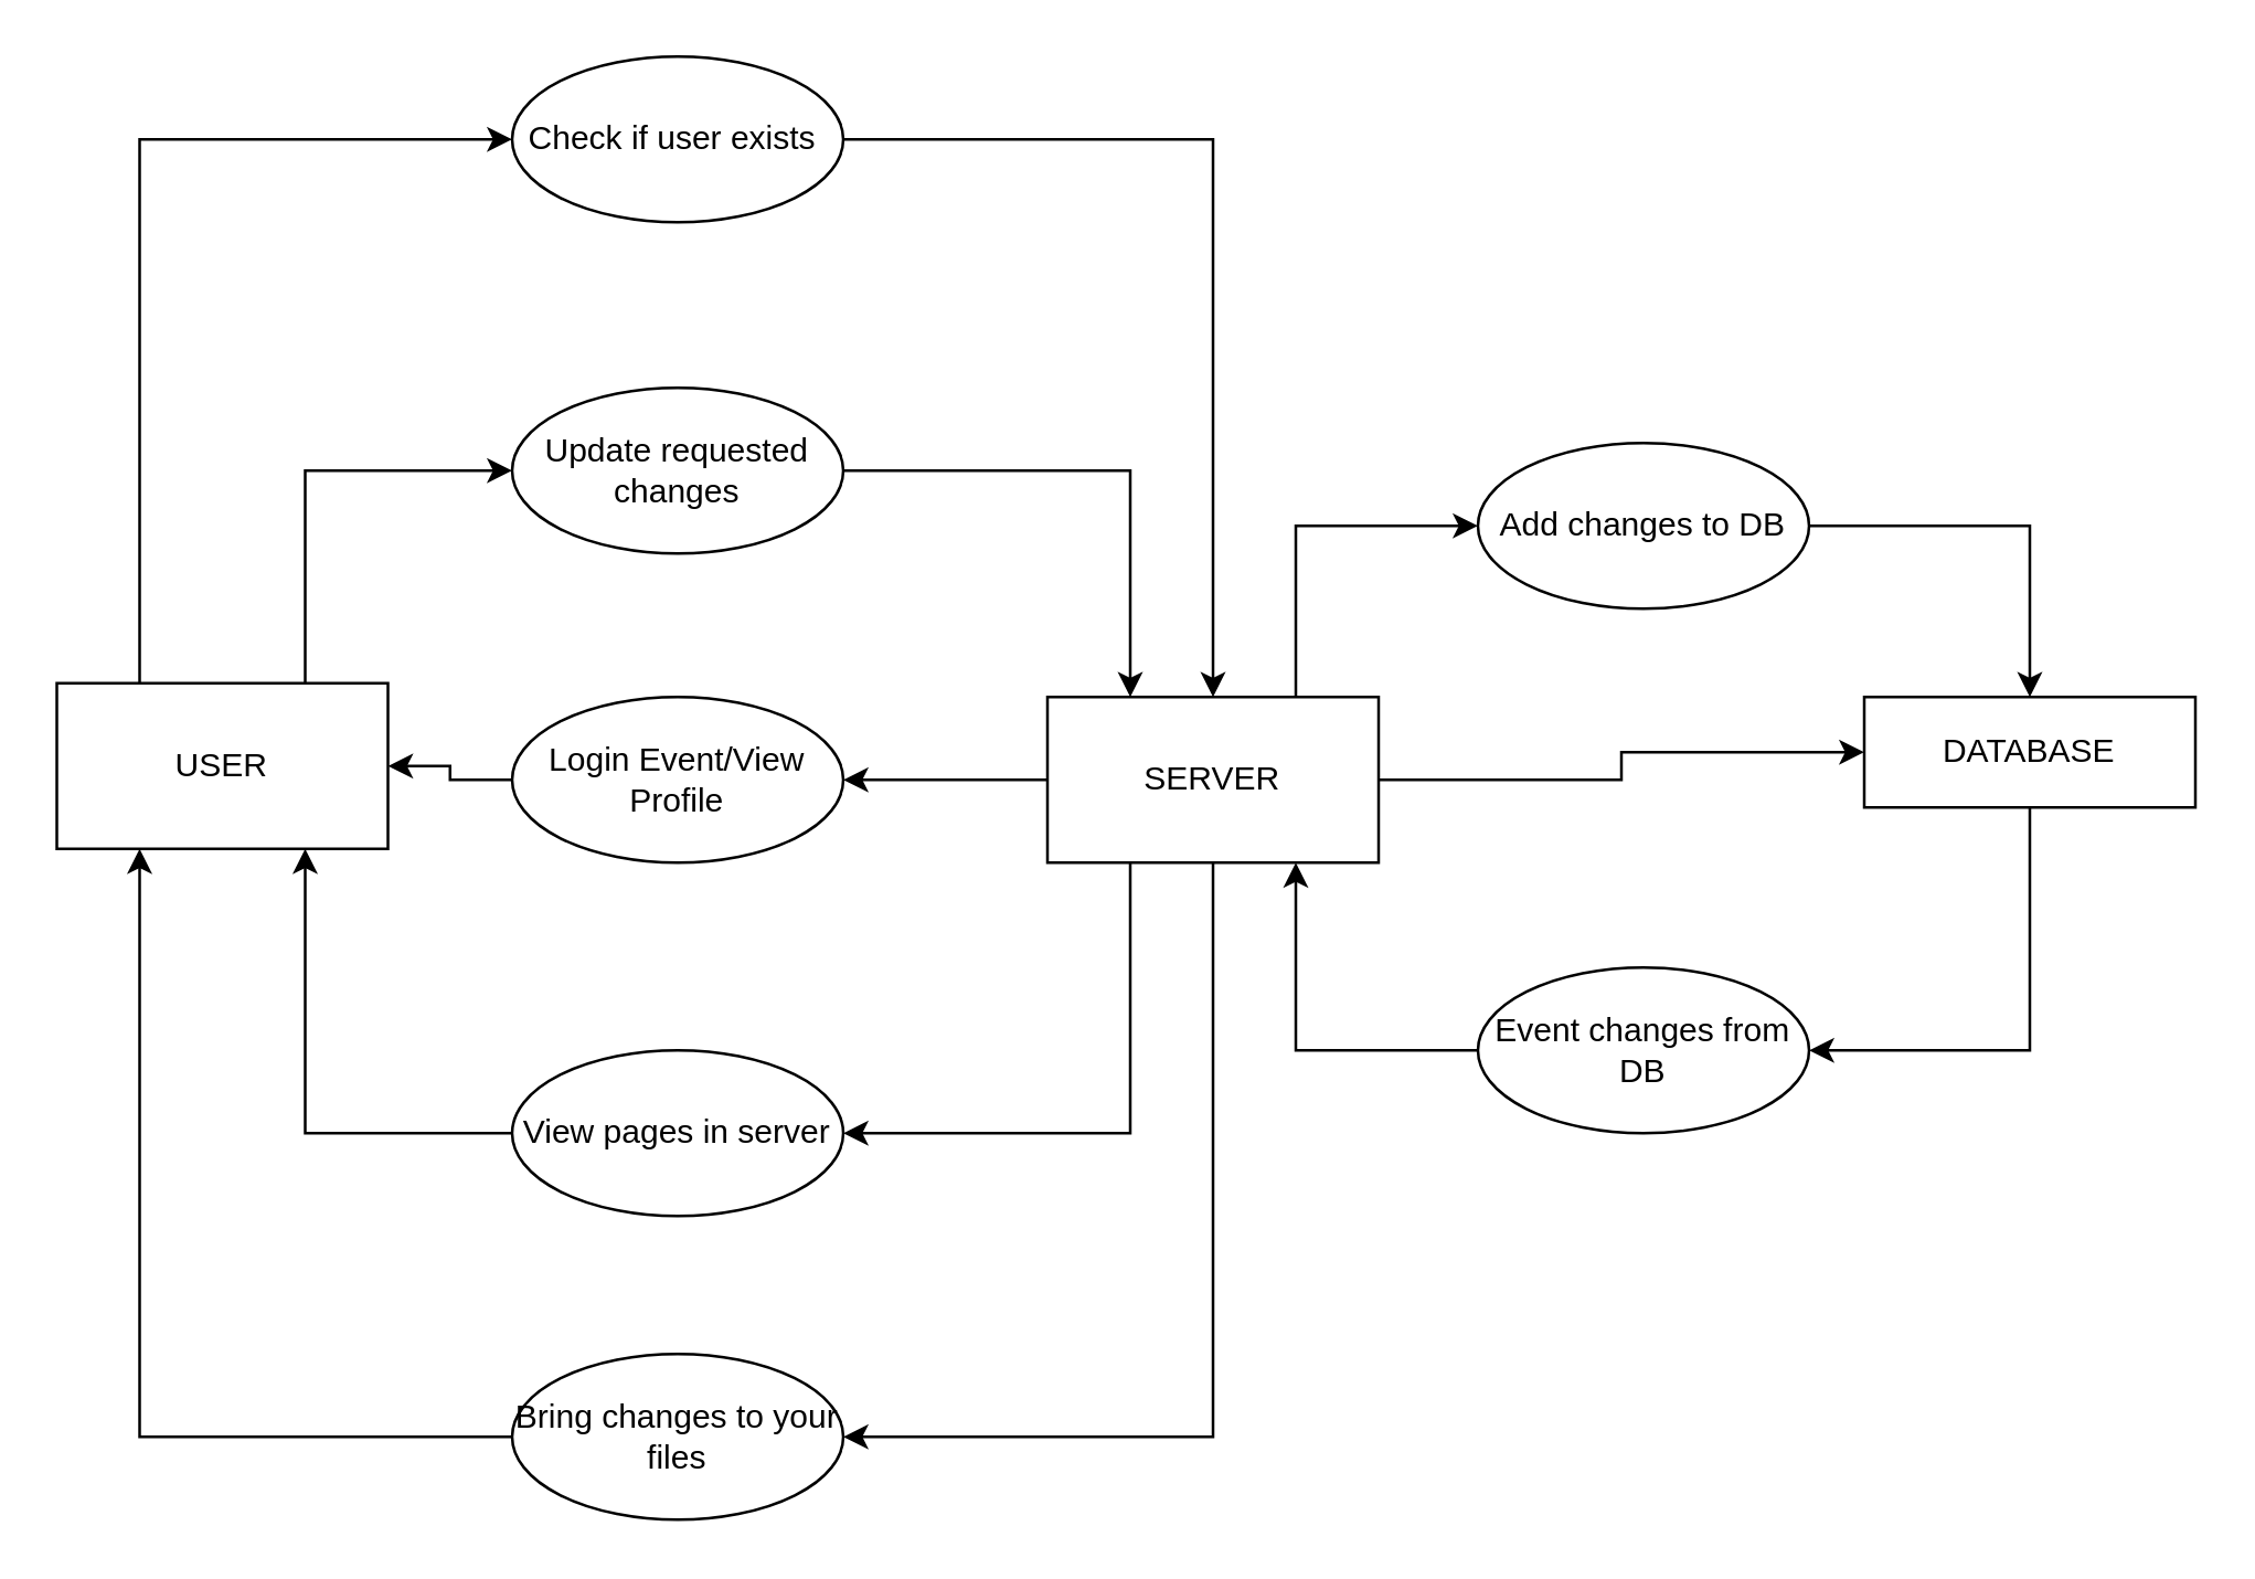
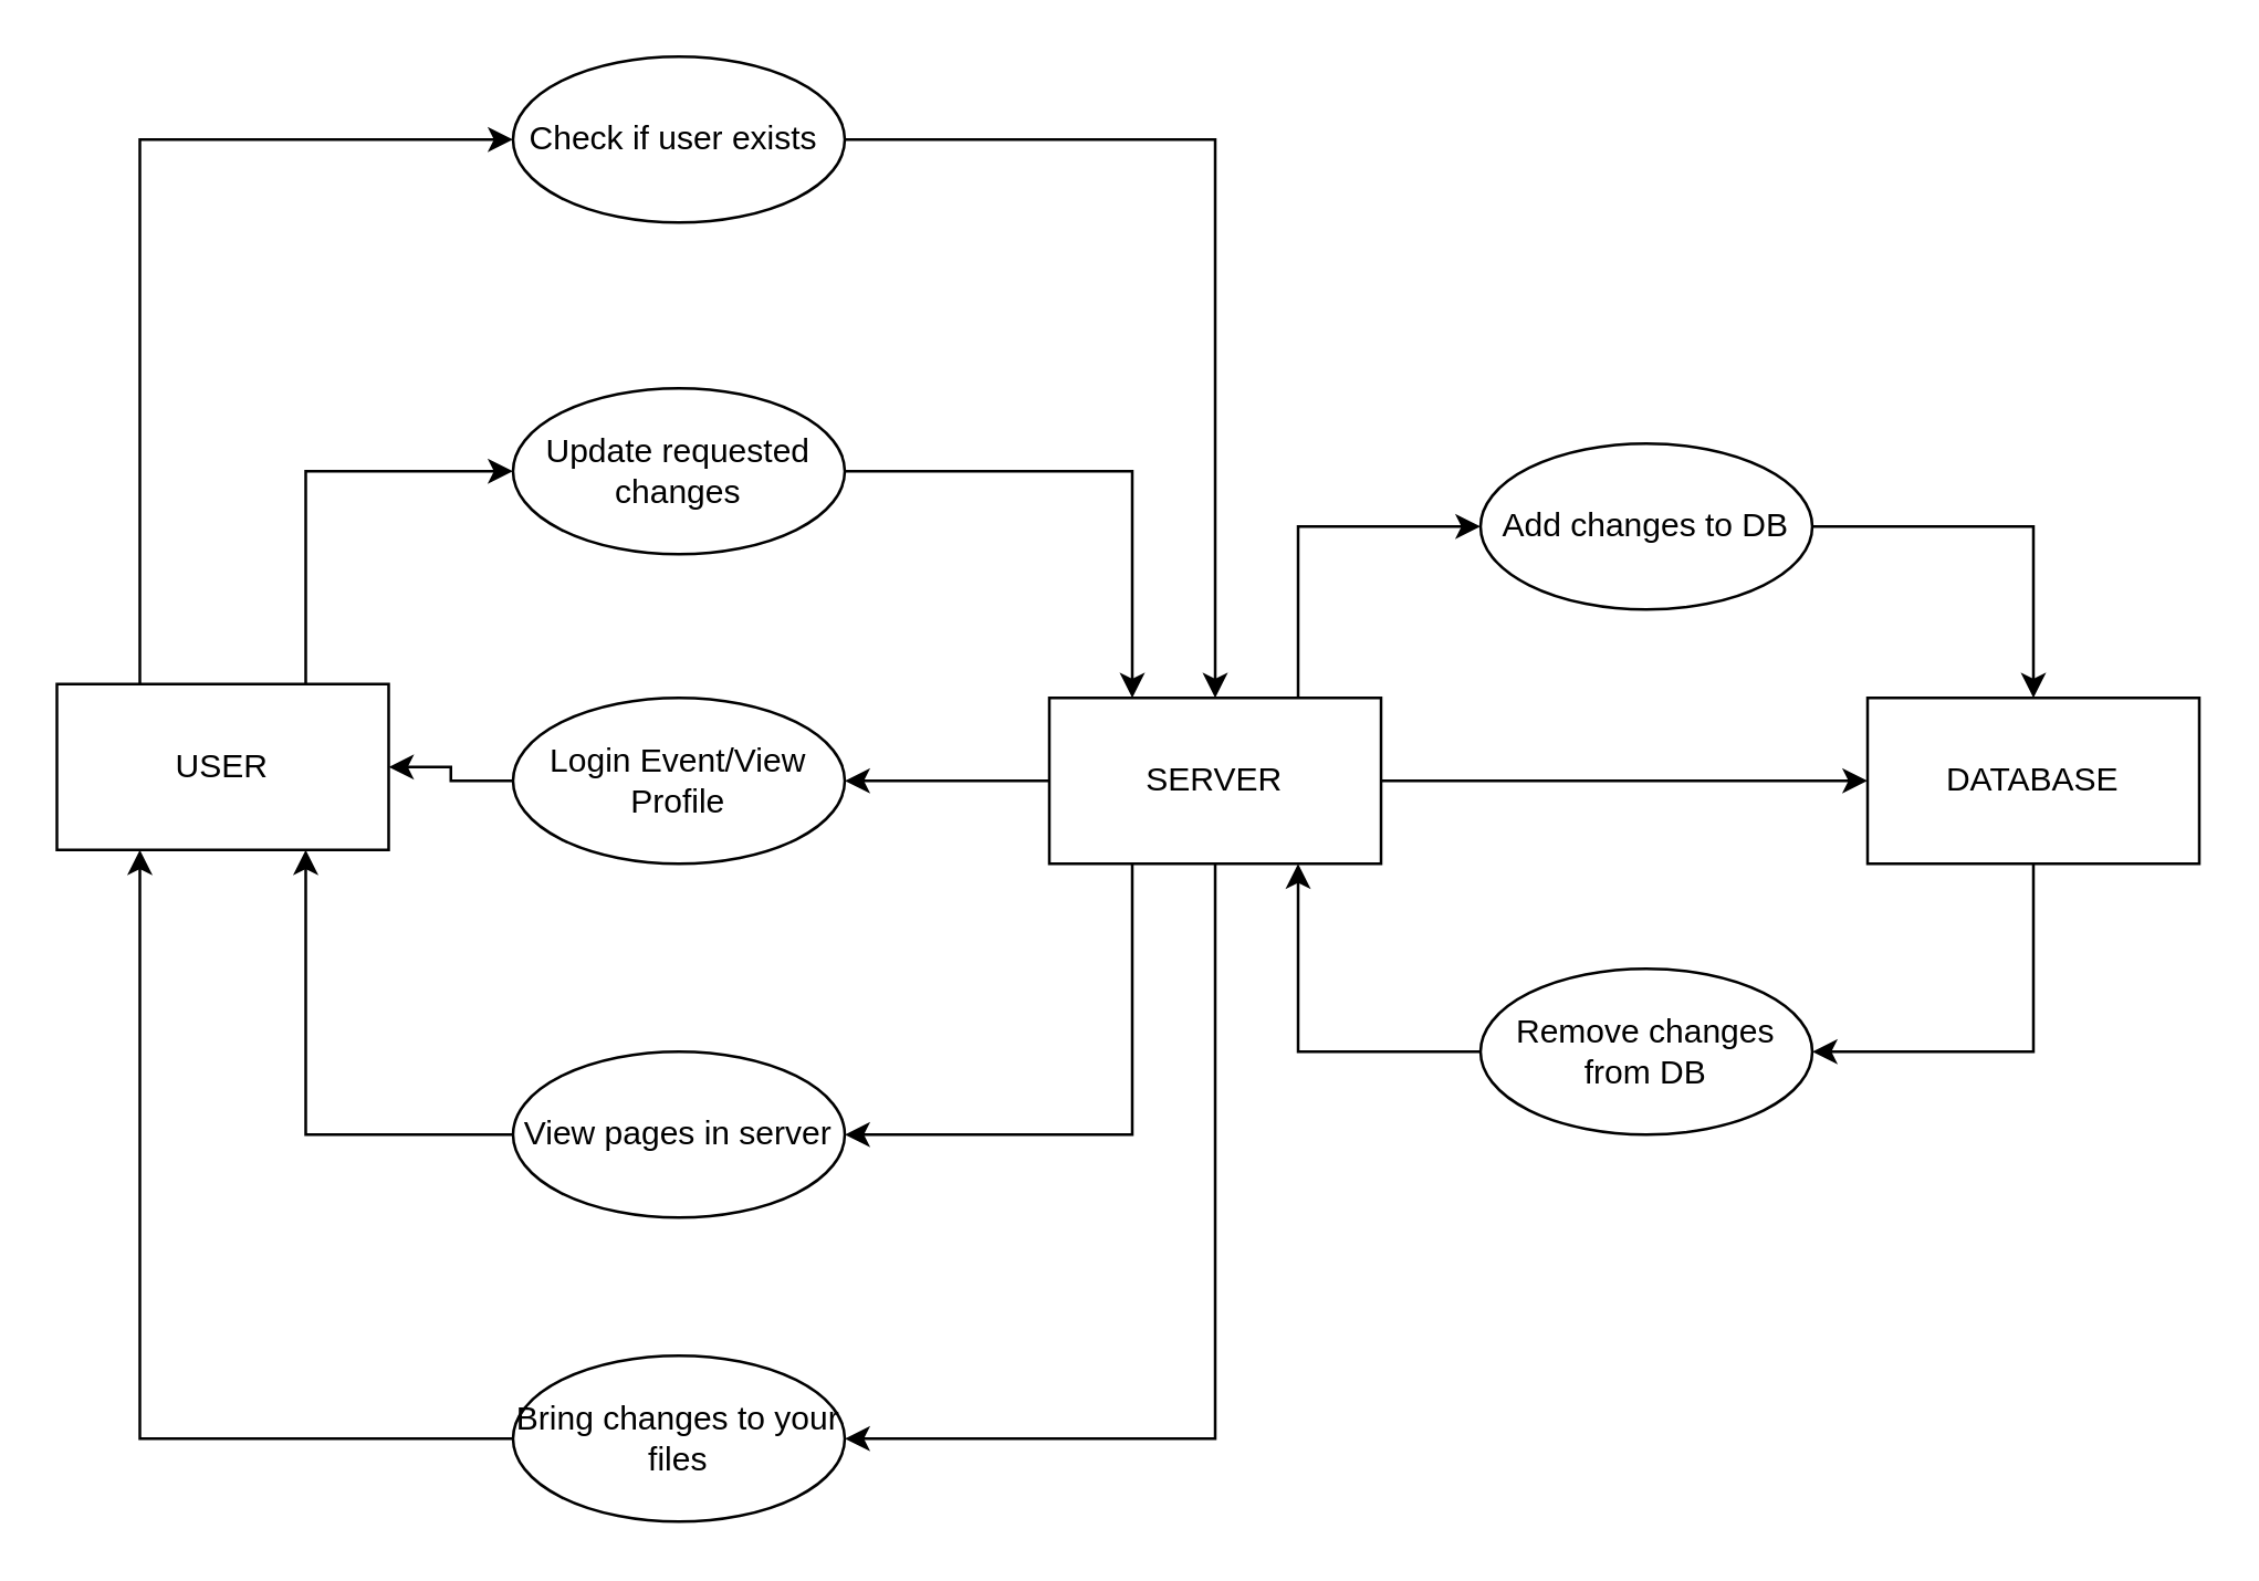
  <mxCell id="0" />
  <mxCell id="1" parent="0" />
  <mxCell id="2" style="edgeStyle=orthogonalEdgeStyle;rounded=0;orthogonalLoop=1;jettySize=auto;html=1;exitX=0.25;exitY=0;exitDx=0;exitDy=0;entryX=0;entryY=0.5;entryDx=0;entryDy=0;" edge="1" parent="1" source="4" target="8"><mxGeometry relative="1" as="geometry" /></mxCell>
  <mxCell id="3" style="edgeStyle=orthogonalEdgeStyle;rounded=0;orthogonalLoop=1;jettySize=auto;html=1;exitX=0.75;exitY=0;exitDx=0;exitDy=0;entryX=0;entryY=0.5;entryDx=0;entryDy=0;" edge="1" parent="1" source="4" target="16"><mxGeometry relative="1" as="geometry" /></mxCell>
  <mxCell id="4" value="USER" style="rounded=0;whiteSpace=wrap;html=1;" vertex="1" parent="1"><mxGeometry x="20" y="247" width="120" height="60" as="geometry" /></mxCell>
  <mxCell id="5" style="edgeStyle=orthogonalEdgeStyle;rounded=0;orthogonalLoop=1;jettySize=auto;html=1;exitX=0.5;exitY=1;exitDx=0;exitDy=0;entryX=1;entryY=0.5;entryDx=0;entryDy=0;" edge="1" parent="1" source="6" target="26"><mxGeometry relative="1" as="geometry" /></mxCell>
- <mxCell id="6" value="DATABASE" style="rounded=0;whiteSpace=wrap;html=1;" vertex="1" parent="1"><mxGeometry x="675" y="252" width="120" height="40" as="geometry" /></mxCell>
+ <mxCell id="6" value="DATABASE" style="rounded=0;whiteSpace=wrap;html=1;" vertex="1" parent="1"><mxGeometry x="675" y="252" width="120" height="60" as="geometry" /></mxCell>
  <mxCell id="7" style="edgeStyle=orthogonalEdgeStyle;rounded=0;orthogonalLoop=1;jettySize=auto;html=1;exitX=1;exitY=0.5;exitDx=0;exitDy=0;entryX=0.5;entryY=0;entryDx=0;entryDy=0;" edge="1" parent="1" source="8" target="14"><mxGeometry relative="1" as="geometry"><mxPoint x="365" y="240" as="targetPoint" /></mxGeometry></mxCell>
  <mxCell id="8" value="Check if user exists&amp;nbsp;" style="ellipse;whiteSpace=wrap;html=1;" vertex="1" parent="1"><mxGeometry x="185" y="20" width="120" height="60" as="geometry" /></mxCell>
  <mxCell id="9" style="edgeStyle=orthogonalEdgeStyle;rounded=0;orthogonalLoop=1;jettySize=auto;html=1;exitX=1;exitY=0.5;exitDx=0;exitDy=0;entryX=0;entryY=0.5;entryDx=0;entryDy=0;" edge="1" parent="1" source="14" target="6"><mxGeometry relative="1" as="geometry" /></mxCell>
  <mxCell id="10" style="edgeStyle=orthogonalEdgeStyle;rounded=0;orthogonalLoop=1;jettySize=auto;html=1;exitX=0;exitY=0.5;exitDx=0;exitDy=0;entryX=1;entryY=0.5;entryDx=0;entryDy=0;" edge="1" parent="1" source="14" target="18"><mxGeometry relative="1" as="geometry" /></mxCell>
  <mxCell id="11" style="edgeStyle=orthogonalEdgeStyle;rounded=0;orthogonalLoop=1;jettySize=auto;html=1;exitX=0.25;exitY=1;exitDx=0;exitDy=0;entryX=1;entryY=0.5;entryDx=0;entryDy=0;" edge="1" parent="1" source="14" target="20"><mxGeometry relative="1" as="geometry" /></mxCell>
  <mxCell id="12" style="edgeStyle=orthogonalEdgeStyle;rounded=0;orthogonalLoop=1;jettySize=auto;html=1;exitX=0.5;exitY=1;exitDx=0;exitDy=0;entryX=1;entryY=0.5;entryDx=0;entryDy=0;" edge="1" parent="1" source="14" target="22"><mxGeometry relative="1" as="geometry" /></mxCell>
  <mxCell id="13" style="edgeStyle=orthogonalEdgeStyle;rounded=0;orthogonalLoop=1;jettySize=auto;html=1;exitX=0.75;exitY=0;exitDx=0;exitDy=0;entryX=0;entryY=0.5;entryDx=0;entryDy=0;" edge="1" parent="1" source="14" target="24"><mxGeometry relative="1" as="geometry" /></mxCell>
  <mxCell id="14" value="SERVER" style="rounded=0;whiteSpace=wrap;html=1;" vertex="1" parent="1"><mxGeometry x="379" y="252" width="120" height="60" as="geometry" /></mxCell>
  <mxCell id="15" style="edgeStyle=orthogonalEdgeStyle;rounded=0;orthogonalLoop=1;jettySize=auto;html=1;exitX=1;exitY=0.5;exitDx=0;exitDy=0;entryX=0.25;entryY=0;entryDx=0;entryDy=0;" edge="1" parent="1" source="16" target="14"><mxGeometry relative="1" as="geometry" /></mxCell>
  <mxCell id="16" value="Update requested changes" style="ellipse;whiteSpace=wrap;html=1;" vertex="1" parent="1"><mxGeometry x="185" y="140" width="120" height="60" as="geometry" /></mxCell>
  <mxCell id="17" style="edgeStyle=orthogonalEdgeStyle;rounded=0;orthogonalLoop=1;jettySize=auto;html=1;exitX=0;exitY=0.5;exitDx=0;exitDy=0;entryX=1;entryY=0.5;entryDx=0;entryDy=0;" edge="1" parent="1" source="18" target="4"><mxGeometry relative="1" as="geometry" /></mxCell>
  <mxCell id="18" value="Login Event/View Profile" style="ellipse;whiteSpace=wrap;html=1;" vertex="1" parent="1"><mxGeometry x="185" y="252" width="120" height="60" as="geometry" /></mxCell>
  <mxCell id="19" style="edgeStyle=orthogonalEdgeStyle;rounded=0;orthogonalLoop=1;jettySize=auto;html=1;exitX=0;exitY=0.5;exitDx=0;exitDy=0;entryX=0.75;entryY=1;entryDx=0;entryDy=0;" edge="1" parent="1" source="20" target="4"><mxGeometry relative="1" as="geometry" /></mxCell>
  <mxCell id="20" value="View pages in server" style="ellipse;whiteSpace=wrap;html=1;" vertex="1" parent="1"><mxGeometry x="185" y="380" width="120" height="60" as="geometry" /></mxCell>
  <mxCell id="21" style="edgeStyle=orthogonalEdgeStyle;rounded=0;orthogonalLoop=1;jettySize=auto;html=1;exitX=0;exitY=0.5;exitDx=0;exitDy=0;entryX=0.25;entryY=1;entryDx=0;entryDy=0;" edge="1" parent="1" source="22" target="4"><mxGeometry relative="1" as="geometry" /></mxCell>
  <mxCell id="22" value="Bring changes to your files" style="ellipse;whiteSpace=wrap;html=1;" vertex="1" parent="1"><mxGeometry x="185" y="490" width="120" height="60" as="geometry" /></mxCell>
  <mxCell id="23" style="edgeStyle=orthogonalEdgeStyle;rounded=0;orthogonalLoop=1;jettySize=auto;html=1;exitX=1;exitY=0.5;exitDx=0;exitDy=0;entryX=0.5;entryY=0;entryDx=0;entryDy=0;" edge="1" parent="1" source="24" target="6"><mxGeometry relative="1" as="geometry" /></mxCell>
  <mxCell id="24" value="Add changes to DB" style="ellipse;whiteSpace=wrap;html=1;" vertex="1" parent="1"><mxGeometry x="535" y="160" width="120" height="60" as="geometry" /></mxCell>
  <mxCell id="25" style="edgeStyle=orthogonalEdgeStyle;rounded=0;orthogonalLoop=1;jettySize=auto;html=1;exitX=0;exitY=0.5;exitDx=0;exitDy=0;entryX=0.75;entryY=1;entryDx=0;entryDy=0;" edge="1" parent="1" source="26" target="14"><mxGeometry relative="1" as="geometry" /></mxCell>
- <mxCell id="26" value="Event changes from DB" style="ellipse;whiteSpace=wrap;html=1;" vertex="1" parent="1"><mxGeometry x="535" y="350" width="120" height="60" as="geometry" /></mxCell>
+ <mxCell id="26" value="Remove changes from DB" style="ellipse;whiteSpace=wrap;html=1;" vertex="1" parent="1"><mxGeometry x="535" y="350" width="120" height="60" as="geometry" /></mxCell>
